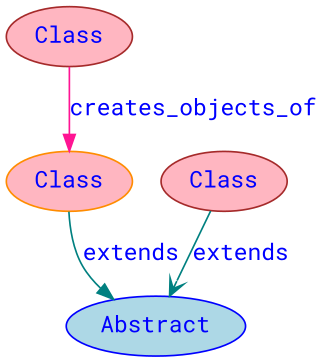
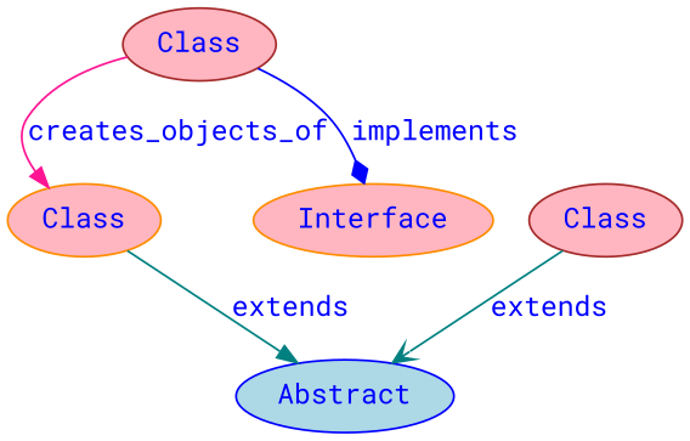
  digraph {
    fontname="Roboto Mono"
    node [color=darkorange fontcolor=blue style=filled fillcolor=lightpink fontname="Roboto Mono"]
    edge [color=teal fontcolor=blue arrowhead=normal fontname="Roboto Mono"]
    n1 [color=blue label=Abstract fillcolor=lightblue]
    n2 [label=Class]
    n3 [color=brown label=Class]
+   n4 [label=Interface]
    n5 [color=brown label=Class]
    n2 -> n1 [label=extends]
    n3 -> n2 [color=deeppink label=creates_objects_of]
+   n3 -> n4 [color=blue label=implements arrowhead=diamond]
    n5 -> n1 [label=extends arrowhead=vee]
  }
